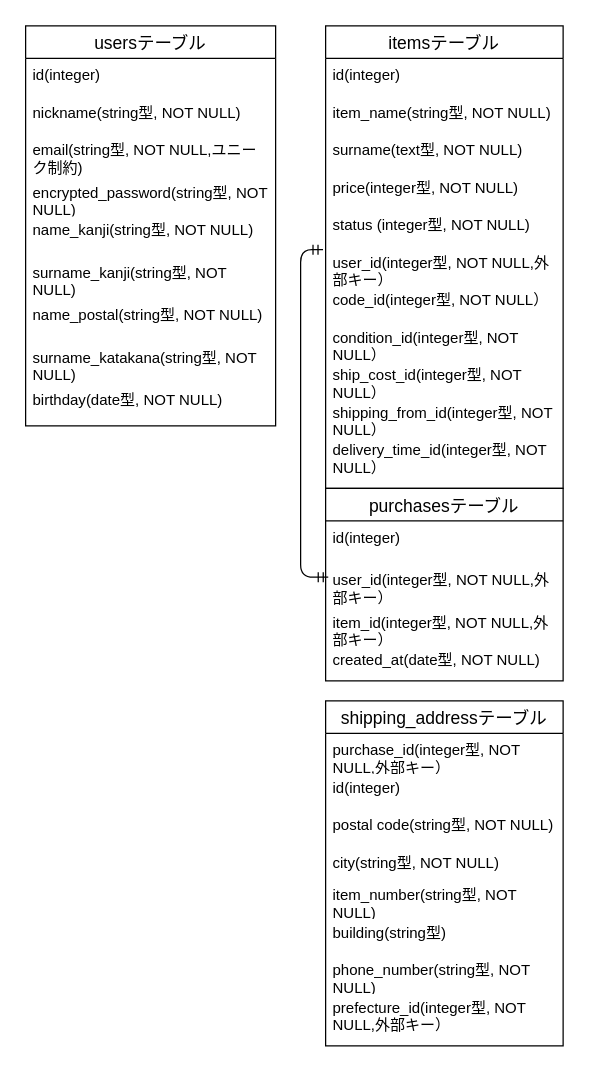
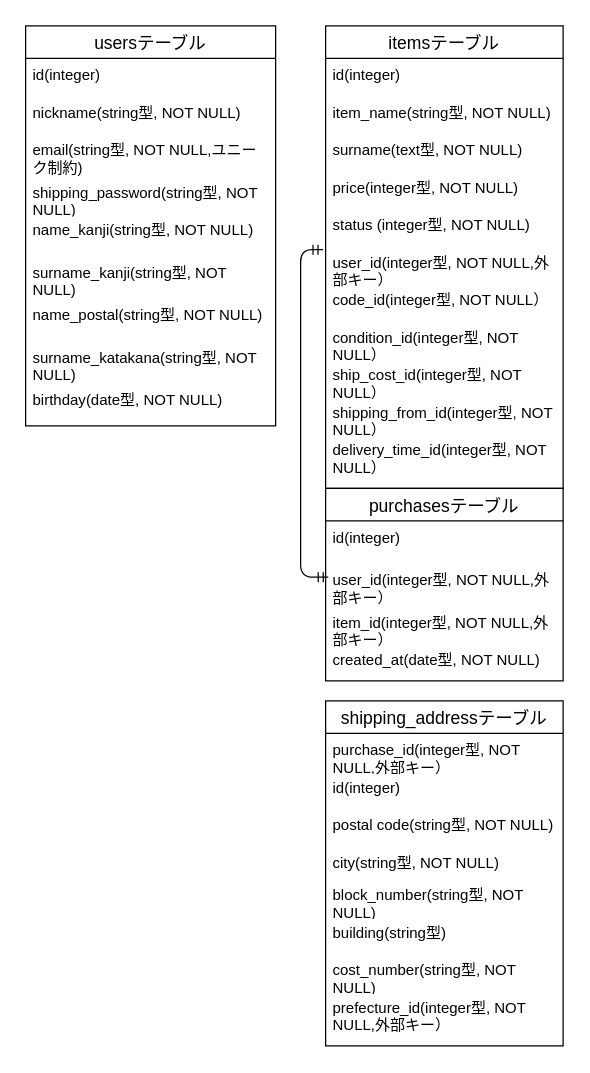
  <mxCell id="0" />
  <mxCell id="1" parent="0" />
  <mxCell id="2" value="usersテーブル" style="swimlane;fontStyle=0;childLayout=stackLayout;horizontal=1;startSize=26;horizontalStack=0;resizeParent=1;resizeParentMax=0;resizeLast=0;collapsible=1;marginBottom=0;align=center;fontSize=14;" parent="1" vertex="1"><mxGeometry x="20" y="20" width="200" height="320" as="geometry"><mxRectangle x="30" y="40" width="60" height="30" as="alternateBounds" /></mxGeometry></mxCell>
  <mxCell id="3" value="id(integer)" style="text;strokeColor=none;fillColor=none;spacingLeft=4;spacingRight=4;overflow=hidden;rotatable=0;points=[[0,0.5],[1,0.5]];portConstraint=eastwest;fontSize=12;whiteSpace=wrap;html=1;" vertex="1" parent="2"><mxGeometry y="26" width="200" height="30" as="geometry" /></mxCell>
  <mxCell id="4" value="nickname(string型, NOT NULL)" style="text;strokeColor=none;fillColor=none;spacingLeft=4;spacingRight=4;overflow=hidden;rotatable=0;points=[[0,0.5],[1,0.5]];portConstraint=eastwest;fontSize=12;whiteSpace=wrap;html=1;" parent="2" vertex="1"><mxGeometry y="56" width="200" height="30" as="geometry" /></mxCell>
  <mxCell id="5" value="email&lt;span style=&quot;color: rgb(0, 0, 0);&quot;&gt;(string型, NOT NULL,ユニーク制約&lt;/span&gt;&lt;span style=&quot;color: rgb(0, 0, 0); background-color: transparent;&quot;&gt;)&lt;/span&gt;" style="text;strokeColor=none;fillColor=none;spacingLeft=4;spacingRight=4;overflow=hidden;rotatable=0;points=[[0,0.5],[1,0.5]];portConstraint=eastwest;fontSize=12;whiteSpace=wrap;html=1;" parent="2" vertex="1"><mxGeometry y="86" width="200" height="34" as="geometry" /></mxCell>
- <mxCell id="6" value="encrypted_password&lt;span style=&quot;color: rgb(0, 0, 0);&quot;&gt;(string型, NOT NULL)&lt;/span&gt;" style="text;strokeColor=none;fillColor=none;spacingLeft=4;spacingRight=4;overflow=hidden;rotatable=0;points=[[0,0.5],[1,0.5]];portConstraint=eastwest;fontSize=12;whiteSpace=wrap;html=1;" parent="2" vertex="1"><mxGeometry y="120" width="200" height="30" as="geometry" /></mxCell>
+ <mxCell id="6" value="shipping_password&lt;span style=&quot;color: rgb(0, 0, 0);&quot;&gt;(string型, NOT NULL)&lt;/span&gt;" style="text;strokeColor=none;fillColor=none;spacingLeft=4;spacingRight=4;overflow=hidden;rotatable=0;points=[[0,0.5],[1,0.5]];portConstraint=eastwest;fontSize=12;whiteSpace=wrap;html=1;" parent="2" vertex="1"><mxGeometry y="120" width="200" height="30" as="geometry" /></mxCell>
  <mxCell id="7" value="name_kanji&lt;span style=&quot;color: rgb(0, 0, 0);&quot;&gt;(string型, NOT NULL)&lt;/span&gt;&lt;div&gt;&lt;br&gt;&lt;/div&gt;" style="text;strokeColor=none;fillColor=none;spacingLeft=4;spacingRight=4;overflow=hidden;rotatable=0;points=[[0,0.5],[1,0.5]];portConstraint=eastwest;fontSize=12;whiteSpace=wrap;html=1;" parent="2" vertex="1"><mxGeometry y="150" width="200" height="34" as="geometry" /></mxCell>
  <mxCell id="8" value="surname_kanji&lt;span style=&quot;color: rgb(0, 0, 0);&quot;&gt;(string型, NOT NULL)&lt;/span&gt;" style="text;strokeColor=none;fillColor=none;spacingLeft=4;spacingRight=4;overflow=hidden;rotatable=0;points=[[0,0.5],[1,0.5]];portConstraint=eastwest;fontSize=12;whiteSpace=wrap;html=1;" parent="2" vertex="1"><mxGeometry y="184" width="200" height="34" as="geometry" /></mxCell>
  <mxCell id="9" value="name_postal&lt;span style=&quot;color: rgb(0, 0, 0);&quot;&gt;(string型, NOT NULL)&lt;/span&gt;" style="text;strokeColor=none;fillColor=none;spacingLeft=4;spacingRight=4;overflow=hidden;rotatable=0;points=[[0,0.5],[1,0.5]];portConstraint=eastwest;fontSize=12;whiteSpace=wrap;html=1;" parent="2" vertex="1"><mxGeometry y="218" width="200" height="34" as="geometry" /></mxCell>
  <mxCell id="10" value="surname_katakana&lt;span style=&quot;color: rgb(0, 0, 0);&quot;&gt;(string型, NOT NULL)&lt;/span&gt;" style="text;strokeColor=none;fillColor=none;spacingLeft=4;spacingRight=4;overflow=hidden;rotatable=0;points=[[0,0.5],[1,0.5]];portConstraint=eastwest;fontSize=12;whiteSpace=wrap;html=1;" parent="2" vertex="1"><mxGeometry y="252" width="200" height="34" as="geometry" /></mxCell>
  <mxCell id="11" value="birthday&lt;span style=&quot;color: rgb(0, 0, 0);&quot;&gt;(date型, NOT NULL)&lt;/span&gt;" style="text;strokeColor=none;fillColor=none;spacingLeft=4;spacingRight=4;overflow=hidden;rotatable=0;points=[[0,0.5],[1,0.5]];portConstraint=eastwest;fontSize=12;whiteSpace=wrap;html=1;" parent="2" vertex="1"><mxGeometry y="286" width="200" height="34" as="geometry" /></mxCell>
  <mxCell id="12" value="itemsテーブル" style="swimlane;fontStyle=0;childLayout=stackLayout;horizontal=1;startSize=26;horizontalStack=0;resizeParent=1;resizeParentMax=0;resizeLast=0;collapsible=1;marginBottom=0;align=center;fontSize=14;" parent="1" vertex="1"><mxGeometry x="260" y="20" width="190" height="370" as="geometry"><mxRectangle x="30" y="40" width="60" height="30" as="alternateBounds" /></mxGeometry></mxCell>
  <mxCell id="13" value="id(integer)" style="text;strokeColor=none;fillColor=none;spacingLeft=4;spacingRight=4;overflow=hidden;rotatable=0;points=[[0,0.5],[1,0.5]];portConstraint=eastwest;fontSize=12;whiteSpace=wrap;html=1;" vertex="1" parent="12"><mxGeometry y="26" width="190" height="30" as="geometry" /></mxCell>
  <mxCell id="14" value="item_name&lt;span style=&quot;color: rgb(0, 0, 0);&quot;&gt;(string型, NOT NULL)&lt;/span&gt;" style="text;strokeColor=none;fillColor=none;spacingLeft=4;spacingRight=4;overflow=hidden;rotatable=0;points=[[0,0.5],[1,0.5]];portConstraint=eastwest;fontSize=12;whiteSpace=wrap;html=1;" parent="12" vertex="1"><mxGeometry y="56" width="190" height="30" as="geometry" /></mxCell>
  <mxCell id="15" value="surname&lt;span style=&quot;color: rgb(0, 0, 0);&quot;&gt;(text型, NOT NULL)&lt;/span&gt;" style="text;strokeColor=none;fillColor=none;spacingLeft=4;spacingRight=4;overflow=hidden;rotatable=0;points=[[0,0.5],[1,0.5]];portConstraint=eastwest;fontSize=12;whiteSpace=wrap;html=1;" parent="12" vertex="1"><mxGeometry y="86" width="190" height="30" as="geometry" /></mxCell>
  <mxCell id="16" value="price&lt;span style=&quot;color: rgb(0, 0, 0);&quot;&gt;(integer型, NOT NULL)&lt;/span&gt;" style="text;strokeColor=none;fillColor=none;spacingLeft=4;spacingRight=4;overflow=hidden;rotatable=0;points=[[0,0.5],[1,0.5]];portConstraint=eastwest;fontSize=12;whiteSpace=wrap;html=1;" parent="12" vertex="1"><mxGeometry y="116" width="190" height="30" as="geometry" /></mxCell>
  <mxCell id="17" value="status&amp;nbsp;&lt;span style=&quot;color: rgb(0, 0, 0);&quot;&gt;(integer型, NOT NULL)&lt;/span&gt;" style="text;strokeColor=none;fillColor=none;spacingLeft=4;spacingRight=4;overflow=hidden;rotatable=0;points=[[0,0.5],[1,0.5]];portConstraint=eastwest;fontSize=12;whiteSpace=wrap;html=1;" parent="12" vertex="1"><mxGeometry y="146" width="190" height="30" as="geometry" /></mxCell>
  <mxCell id="18" value="user_id(integer型, NOT NULL,外部キー）" style="text;strokeColor=none;fillColor=none;spacingLeft=4;spacingRight=4;overflow=hidden;rotatable=0;points=[[0,0.5],[1,0.5]];portConstraint=eastwest;fontSize=12;whiteSpace=wrap;html=1;" vertex="1" parent="12"><mxGeometry y="176" width="190" height="30" as="geometry" /></mxCell>
  <mxCell id="19" value="code&lt;span style=&quot;color: rgb(0, 0, 0);&quot;&gt;_id&lt;/span&gt;&lt;span style=&quot;color: rgb(0, 0, 0);&quot;&gt;(&lt;/span&gt;&lt;span style=&quot;color: rgb(0, 0, 0);&quot;&gt;integer&lt;/span&gt;&lt;span style=&quot;color: rgb(0, 0, 0);&quot;&gt;型, NOT NULL）&lt;/span&gt;" style="text;strokeColor=none;fillColor=none;spacingLeft=4;spacingRight=4;overflow=hidden;rotatable=0;points=[[0,0.5],[1,0.5]];portConstraint=eastwest;fontSize=12;whiteSpace=wrap;html=1;" vertex="1" parent="12"><mxGeometry y="206" width="190" height="30" as="geometry" /></mxCell>
  <mxCell id="20" value="&lt;span style=&quot;color: rgb(0, 0, 0);&quot;&gt;condition_id&lt;/span&gt;&lt;span style=&quot;color: rgb(0, 0, 0);&quot;&gt;(&lt;/span&gt;&lt;span style=&quot;color: rgb(0, 0, 0);&quot;&gt;integer&lt;/span&gt;&lt;span style=&quot;color: rgb(0, 0, 0);&quot;&gt;型, NOT NULL）&lt;/span&gt;" style="text;strokeColor=none;fillColor=none;spacingLeft=4;spacingRight=4;overflow=hidden;rotatable=0;points=[[0,0.5],[1,0.5]];portConstraint=eastwest;fontSize=12;whiteSpace=wrap;html=1;" vertex="1" parent="12"><mxGeometry y="236" width="190" height="30" as="geometry" /></mxCell>
  <mxCell id="21" value="ship_cost&lt;span style=&quot;color: rgb(0, 0, 0);&quot;&gt;_id&lt;/span&gt;&lt;span style=&quot;color: rgb(0, 0, 0);&quot;&gt;(&lt;/span&gt;&lt;span style=&quot;color: rgb(0, 0, 0);&quot;&gt;integer&lt;/span&gt;&lt;span style=&quot;color: rgb(0, 0, 0);&quot;&gt;型, NOT NULL）&lt;/span&gt;" style="text;strokeColor=none;fillColor=none;spacingLeft=4;spacingRight=4;overflow=hidden;rotatable=0;points=[[0,0.5],[1,0.5]];portConstraint=eastwest;fontSize=12;whiteSpace=wrap;html=1;" vertex="1" parent="12"><mxGeometry y="266" width="190" height="30" as="geometry" /></mxCell>
  <mxCell id="22" value="&lt;span style=&quot;color: rgb(0, 0, 0);&quot;&gt;shipping_from_id&lt;/span&gt;&lt;span style=&quot;color: rgb(0, 0, 0);&quot;&gt;(&lt;span style=&quot;color: rgb(0, 0, 0);&quot;&gt;integer&lt;/span&gt;型, NOT NULL）&lt;/span&gt;" style="text;strokeColor=none;fillColor=none;spacingLeft=4;spacingRight=4;overflow=hidden;rotatable=0;points=[[0,0.5],[1,0.5]];portConstraint=eastwest;fontSize=12;whiteSpace=wrap;html=1;" vertex="1" parent="12"><mxGeometry y="296" width="190" height="30" as="geometry" /></mxCell>
  <mxCell id="23" value="delivery_time&lt;span style=&quot;color: rgb(0, 0, 0);&quot;&gt;_id&lt;/span&gt;&lt;span style=&quot;color: rgb(0, 0, 0);&quot;&gt;(&lt;span style=&quot;color: rgb(0, 0, 0);&quot;&gt;integer&lt;/span&gt;型, NOT NULL）&lt;/span&gt;" style="text;strokeColor=none;fillColor=none;spacingLeft=4;spacingRight=4;overflow=hidden;rotatable=0;points=[[0,0.5],[1,0.5]];portConstraint=eastwest;fontSize=12;whiteSpace=wrap;html=1;" vertex="1" parent="12"><mxGeometry y="326" width="190" height="44" as="geometry" /></mxCell>
  <mxCell id="24" value="shipping_addressテーブル" style="swimlane;fontStyle=0;childLayout=stackLayout;horizontal=1;startSize=26;horizontalStack=0;resizeParent=1;resizeParentMax=0;resizeLast=0;collapsible=1;marginBottom=0;align=center;fontSize=14;" parent="1" vertex="1"><mxGeometry x="260" y="560" width="190" height="276" as="geometry"><mxRectangle x="30" y="40" width="60" height="30" as="alternateBounds" /></mxGeometry></mxCell>
  <mxCell id="25" value="purchase_id&lt;span style=&quot;color: rgb(0, 0, 0);&quot;&gt;(&lt;/span&gt;&lt;span style=&quot;color: rgb(0, 0, 0);&quot;&gt;integer&lt;/span&gt;&lt;span style=&quot;color: rgb(0, 0, 0);&quot;&gt;型, NOT NULL,外部キー）&lt;/span&gt;" style="text;strokeColor=none;fillColor=none;spacingLeft=4;spacingRight=4;overflow=hidden;rotatable=0;points=[[0,0.5],[1,0.5]];portConstraint=eastwest;fontSize=12;whiteSpace=wrap;html=1;" vertex="1" parent="24"><mxGeometry y="26" width="190" height="30" as="geometry" /></mxCell>
  <mxCell id="26" value="id(integer)" style="text;strokeColor=none;fillColor=none;spacingLeft=4;spacingRight=4;overflow=hidden;rotatable=0;points=[[0,0.5],[1,0.5]];portConstraint=eastwest;fontSize=12;whiteSpace=wrap;html=1;" vertex="1" parent="24"><mxGeometry y="56" width="190" height="30" as="geometry" /></mxCell>
  <mxCell id="27" value="postal code&lt;span style=&quot;color: rgb(0, 0, 0);&quot;&gt;(string型, NOT NULL)&lt;/span&gt;" style="text;strokeColor=none;fillColor=none;spacingLeft=4;spacingRight=4;overflow=hidden;rotatable=0;points=[[0,0.5],[1,0.5]];portConstraint=eastwest;fontSize=12;whiteSpace=wrap;html=1;" parent="24" vertex="1"><mxGeometry y="86" width="190" height="30" as="geometry" /></mxCell>
  <mxCell id="28" value="city&lt;span style=&quot;color: rgb(0, 0, 0);&quot;&gt;(string型, NOT NULL)&lt;/span&gt;" style="text;strokeColor=none;fillColor=none;spacingLeft=4;spacingRight=4;overflow=hidden;rotatable=0;points=[[0,0.5],[1,0.5]];portConstraint=eastwest;fontSize=12;whiteSpace=wrap;html=1;" parent="24" vertex="1"><mxGeometry y="116" width="190" height="26" as="geometry" /></mxCell>
- <mxCell id="29" value="item_number&lt;span style=&quot;color: rgb(0, 0, 0);&quot;&gt;(string型, NOT NULL)&lt;/span&gt;" style="text;strokeColor=none;fillColor=none;spacingLeft=4;spacingRight=4;overflow=hidden;rotatable=0;points=[[0,0.5],[1,0.5]];portConstraint=eastwest;fontSize=12;whiteSpace=wrap;html=1;" parent="24" vertex="1"><mxGeometry y="142" width="190" height="30" as="geometry" /></mxCell>
+ <mxCell id="29" value="block_number&lt;span style=&quot;color: rgb(0, 0, 0);&quot;&gt;(string型, NOT NULL)&lt;/span&gt;" style="text;strokeColor=none;fillColor=none;spacingLeft=4;spacingRight=4;overflow=hidden;rotatable=0;points=[[0,0.5],[1,0.5]];portConstraint=eastwest;fontSize=12;whiteSpace=wrap;html=1;" parent="24" vertex="1"><mxGeometry y="142" width="190" height="30" as="geometry" /></mxCell>
  <mxCell id="30" value="building&lt;span style=&quot;color: rgb(0, 0, 0);&quot;&gt;(string型)&lt;/span&gt;" style="text;strokeColor=none;fillColor=none;spacingLeft=4;spacingRight=4;overflow=hidden;rotatable=0;points=[[0,0.5],[1,0.5]];portConstraint=eastwest;fontSize=12;whiteSpace=wrap;html=1;" parent="24" vertex="1"><mxGeometry y="172" width="190" height="30" as="geometry" /></mxCell>
- <mxCell id="31" value="phone_number&lt;span style=&quot;color: rgb(0, 0, 0);&quot;&gt;(string型, NOT NULL)&lt;/span&gt;" style="text;strokeColor=none;fillColor=none;spacingLeft=4;spacingRight=4;overflow=hidden;rotatable=0;points=[[0,0.5],[1,0.5]];portConstraint=eastwest;fontSize=12;whiteSpace=wrap;html=1;" parent="24" vertex="1"><mxGeometry y="202" width="190" height="30" as="geometry" /></mxCell>
+ <mxCell id="31" value="cost_number&lt;span style=&quot;color: rgb(0, 0, 0);&quot;&gt;(string型, NOT NULL)&lt;/span&gt;" style="text;strokeColor=none;fillColor=none;spacingLeft=4;spacingRight=4;overflow=hidden;rotatable=0;points=[[0,0.5],[1,0.5]];portConstraint=eastwest;fontSize=12;whiteSpace=wrap;html=1;" parent="24" vertex="1"><mxGeometry y="202" width="190" height="30" as="geometry" /></mxCell>
  <mxCell id="32" value="prefecture_id&lt;span style=&quot;color: rgb(0, 0, 0);&quot;&gt;(integer型, NOT NULL,外部キー）&lt;/span&gt;" style="text;strokeColor=none;fillColor=none;spacingLeft=4;spacingRight=4;overflow=hidden;rotatable=0;points=[[0,0.5],[1,0.5]];portConstraint=eastwest;fontSize=12;whiteSpace=wrap;html=1;" vertex="1" parent="24"><mxGeometry y="232" width="190" height="44" as="geometry" /></mxCell>
  <mxCell id="33" value="purchasesテーブル" style="swimlane;fontStyle=0;childLayout=stackLayout;horizontal=1;startSize=26;horizontalStack=0;resizeParent=1;resizeParentMax=0;resizeLast=0;collapsible=1;marginBottom=0;align=center;fontSize=14;" parent="1" vertex="1"><mxGeometry x="260" y="390" width="190" height="154" as="geometry" /></mxCell>
  <mxCell id="34" value="id(integer)" style="text;strokeColor=none;fillColor=none;spacingLeft=4;spacingRight=4;overflow=hidden;rotatable=0;points=[[0,0.5],[1,0.5]];portConstraint=eastwest;fontSize=12;whiteSpace=wrap;html=1;" vertex="1" parent="33"><mxGeometry y="26" width="190" height="34" as="geometry" /></mxCell>
  <mxCell id="35" value="user_id&lt;span style=&quot;color: rgb(0, 0, 0);&quot;&gt;(&lt;span style=&quot;color: rgb(0, 0, 0);&quot;&gt;integer&lt;/span&gt;型, NOT NULL,外部キー）&lt;/span&gt;" style="text;strokeColor=none;fillColor=none;spacingLeft=4;spacingRight=4;overflow=hidden;rotatable=0;points=[[0,0.5],[1,0.5]];portConstraint=eastwest;fontSize=12;whiteSpace=wrap;html=1;" parent="33" vertex="1"><mxGeometry y="60" width="190" height="34" as="geometry" /></mxCell>
  <mxCell id="36" value="item_id&lt;span style=&quot;color: rgb(0, 0, 0);&quot;&gt;(&lt;span style=&quot;color: rgb(0, 0, 0);&quot;&gt;integer&lt;/span&gt;型, NOT NULL,外部キー）&lt;/span&gt;" style="text;strokeColor=none;fillColor=none;spacingLeft=4;spacingRight=4;overflow=hidden;rotatable=0;points=[[0,0.5],[1,0.5]];portConstraint=eastwest;fontSize=12;whiteSpace=wrap;html=1;" parent="33" vertex="1"><mxGeometry y="94" width="190" height="30" as="geometry" /></mxCell>
  <mxCell id="37" value="created_at&lt;span style=&quot;color: rgb(0, 0, 0);&quot;&gt;(date型, NOT NULL)&lt;/span&gt;" style="text;strokeColor=none;fillColor=none;spacingLeft=4;spacingRight=4;overflow=hidden;rotatable=0;points=[[0,0.5],[1,0.5]];portConstraint=eastwest;fontSize=12;whiteSpace=wrap;html=1;" parent="33" vertex="1"><mxGeometry y="124" width="190" height="30" as="geometry" /></mxCell>
  <mxCell id="38" value="" style="fontSize=12;html=1;endArrow=ERmandOne;startArrow=ERmandOne;entryX=-0.011;entryY=0.1;entryDx=0;entryDy=0;entryPerimeter=0;exitX=0.011;exitY=0.324;exitDx=0;exitDy=0;exitPerimeter=0;edgeStyle=elbowEdgeStyle;elbow=vertical;" edge="1" parent="1" source="35" target="18"><mxGeometry width="100" height="100" relative="1" as="geometry"><mxPoint x="270" y="460" as="sourcePoint" /><mxPoint x="310" y="210" as="targetPoint" /><Array as="points"><mxPoint x="240" y="330" /></Array></mxGeometry></mxCell>
